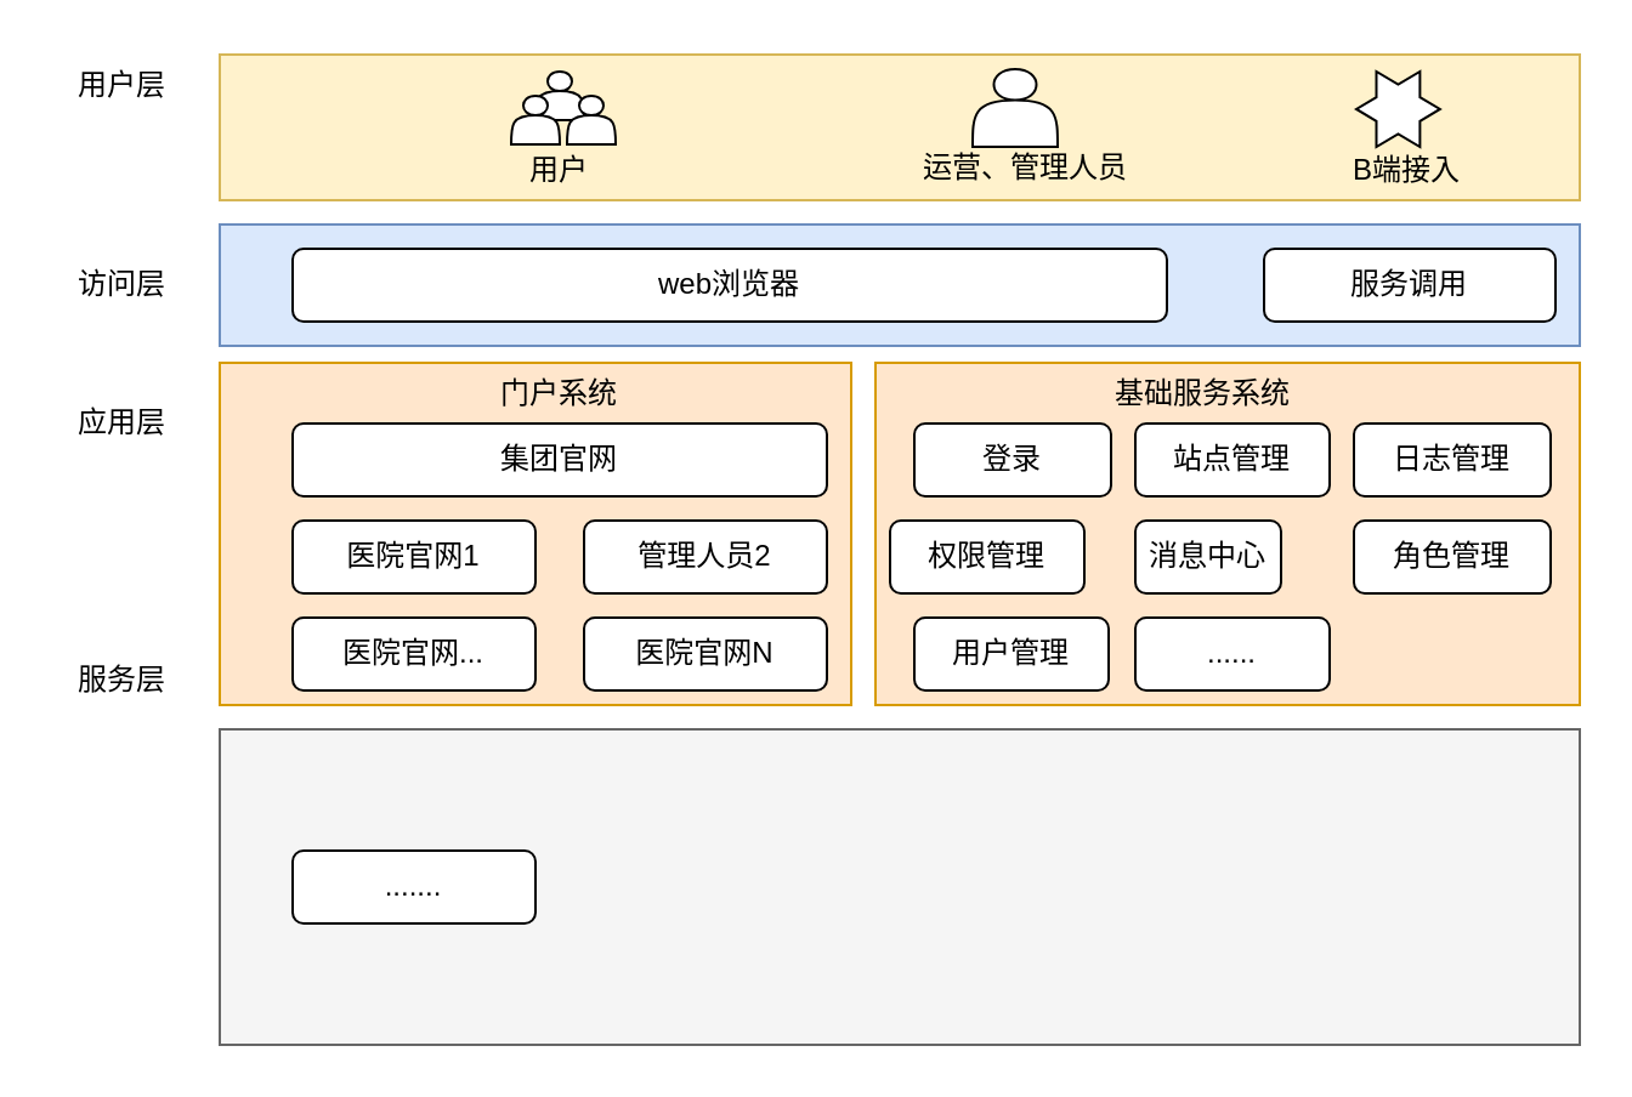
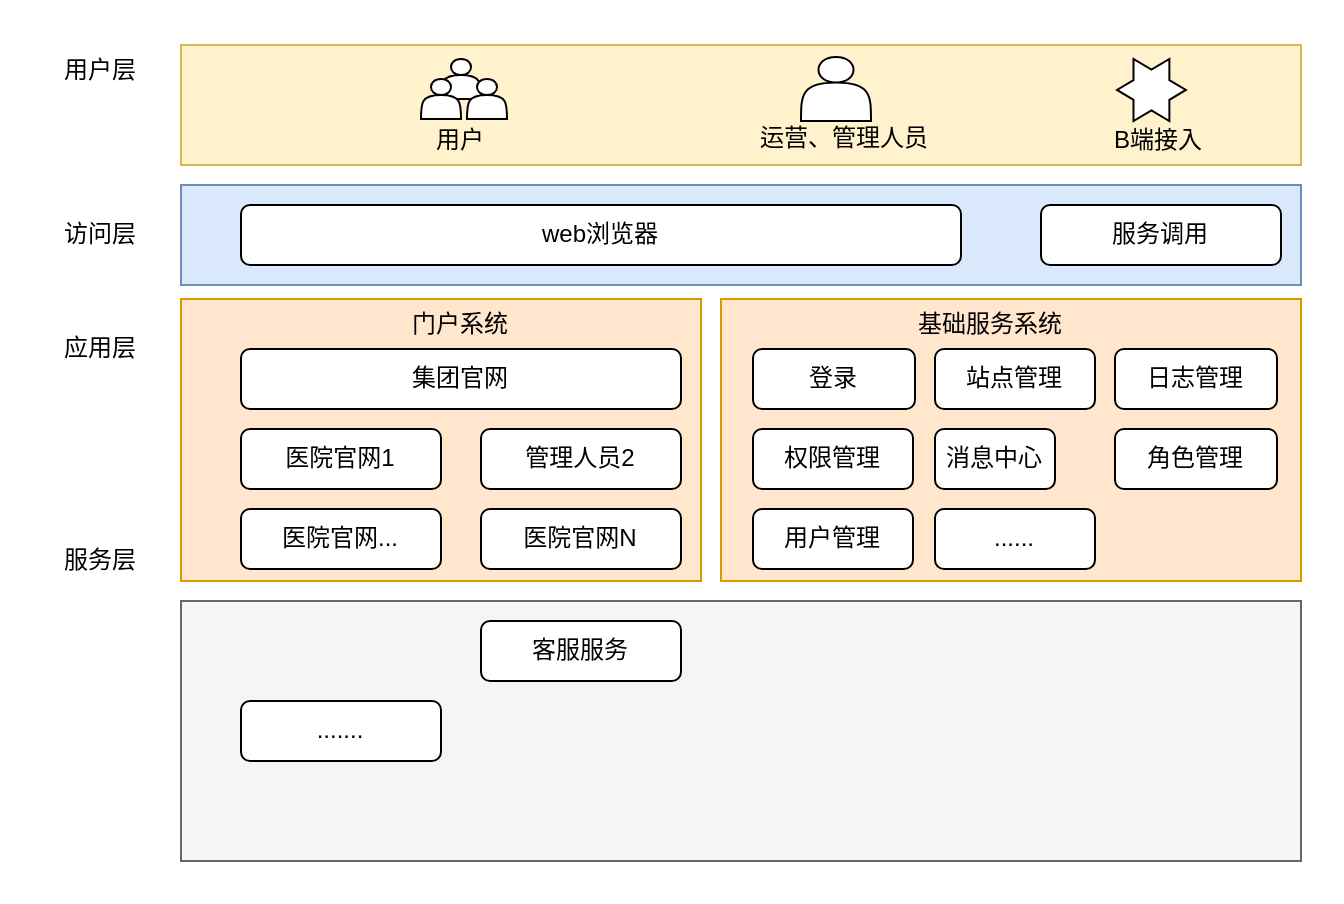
  <mxCell id="0" />
  <mxCell id="1" parent="0" />
  <mxCell id="2" value="" style="rounded=0;whiteSpace=wrap;html=1;fillColor=#ffe6cc;strokeColor=#d79b00;" vertex="1" parent="1"><mxGeometry x="90" y="149" width="260" height="141" as="geometry" /></mxCell>
  <mxCell id="3" value="访问层" style="text;html=1;strokeColor=none;fillColor=none;align=center;verticalAlign=middle;whiteSpace=wrap;rounded=0;" vertex="1" parent="1"><mxGeometry y="102" width="60" height="30" as="geometry" x="20" /></mxCell>
  <mxCell id="4" value="集团官网" style="rounded=1;whiteSpace=wrap;html=1;" vertex="1" parent="1"><mxGeometry x="120" y="174" width="220" height="30" as="geometry" /></mxCell>
  <mxCell id="5" value="医院官网1" style="rounded=1;whiteSpace=wrap;html=1;" vertex="1" parent="1"><mxGeometry x="120" y="214" width="100" height="30" as="geometry" /></mxCell>
  <mxCell id="6" value="管理人员2" style="rounded=1;whiteSpace=wrap;html=1;" vertex="1" parent="1"><mxGeometry x="240" y="214" width="100" height="30" as="geometry" /></mxCell>
  <mxCell id="7" value="医院官网..." style="rounded=1;whiteSpace=wrap;html=1;" vertex="1" parent="1"><mxGeometry x="120" y="254" width="100" height="30" as="geometry" /></mxCell>
  <mxCell id="8" value="医院官网N" style="rounded=1;whiteSpace=wrap;html=1;" vertex="1" parent="1"><mxGeometry x="240" y="254" width="100" height="30" as="geometry" /></mxCell>
  <mxCell id="9" value="" style="rounded=0;whiteSpace=wrap;html=1;fillColor=#dae8fc;strokeColor=#6c8ebf;" vertex="1" parent="1"><mxGeometry x="90" y="92" width="560" height="50" as="geometry" /></mxCell>
  <mxCell id="10" value="web浏览器" style="rounded=1;whiteSpace=wrap;html=1;" vertex="1" parent="1"><mxGeometry x="120" y="102" width="360" height="30" as="geometry" /></mxCell>
  <mxCell id="11" value="用户层" style="text;html=1;strokeColor=none;fillColor=none;align=center;verticalAlign=middle;whiteSpace=wrap;rounded=0;" vertex="1" parent="1"><mxGeometry y="20" width="60" height="30" as="geometry" x="20" /></mxCell>
  <mxCell id="12" value="" style="rounded=0;whiteSpace=wrap;html=1;fillColor=#fff2cc;strokeColor=#d6b656;" vertex="1" parent="1"><mxGeometry x="90" y="22" width="560" height="60" as="geometry" /></mxCell>
  <mxCell id="13" value="" style="shape=actor;whiteSpace=wrap;html=1;" vertex="1" parent="1"><mxGeometry x="220" y="29" width="20" height="20" as="geometry" /></mxCell>
  <mxCell id="14" value="" style="shape=actor;whiteSpace=wrap;html=1;" vertex="1" parent="1"><mxGeometry x="210" y="39" width="20" height="20" as="geometry" /></mxCell>
  <mxCell id="15" value="" style="shape=actor;whiteSpace=wrap;html=1;" vertex="1" parent="1"><mxGeometry x="233" y="39" width="20" height="20" as="geometry" /></mxCell>
  <mxCell id="16" value="用户" style="text;html=1;strokeColor=none;fillColor=none;align=center;verticalAlign=middle;whiteSpace=wrap;rounded=0;" vertex="1" parent="1"><mxGeometry x="200" y="60" width="60" height="20" as="geometry" /></mxCell>
  <mxCell id="17" value="" style="shape=actor;whiteSpace=wrap;html=1;" vertex="1" parent="1"><mxGeometry x="400" y="28" width="35" height="32" as="geometry" /></mxCell>
  <mxCell id="18" value="运营、管理人员" style="text;html=1;strokeColor=none;fillColor=none;align=center;verticalAlign=middle;whiteSpace=wrap;rounded=0;" vertex="1" parent="1"><mxGeometry x="352" y="59" width="140" height="20" as="geometry" /></mxCell>
  <mxCell id="19" value="" style="verticalLabelPosition=bottom;verticalAlign=top;html=1;shape=mxgraph.basic.6_point_star" vertex="1" parent="1"><mxGeometry x="558" y="29" width="34.44" height="31" as="geometry" /></mxCell>
  <mxCell id="20" value="B端接入" style="text;html=1;strokeColor=none;fillColor=none;align=center;verticalAlign=middle;whiteSpace=wrap;rounded=0;" vertex="1" parent="1"><mxGeometry x="539" y="60" width="80" height="20" as="geometry" /></mxCell>
  <mxCell id="21" value="服务调用" style="rounded=1;whiteSpace=wrap;html=1;" vertex="1" parent="1"><mxGeometry x="520" y="102" width="120" height="30" as="geometry" /></mxCell>
  <mxCell id="22" value="" style="rounded=0;whiteSpace=wrap;html=1;fillColor=#f5f5f5;strokeColor=#666666;fontColor=#333333;" vertex="1" parent="1"><mxGeometry x="90" y="300" width="560" height="130" as="geometry" /></mxCell>
  <mxCell id="23" value="应用层" style="text;html=1;strokeColor=none;fillColor=none;align=center;verticalAlign=middle;whiteSpace=wrap;rounded=0;" vertex="1" parent="1"><mxGeometry y="159" width="60" height="30" as="geometry" x="20" /></mxCell>
  <mxCell id="24" value="" style="rounded=0;whiteSpace=wrap;html=1;fillColor=#ffe6cc;strokeColor=#d79b00;" vertex="1" parent="1"><mxGeometry x="360" y="149" width="290" height="141" as="geometry" /></mxCell>
  <mxCell id="25" value="登录" style="rounded=1;whiteSpace=wrap;html=1;" vertex="1" parent="1"><mxGeometry x="376" y="174" width="81" height="30" as="geometry" /></mxCell>
  <mxCell id="26" value="站点管理" style="rounded=1;whiteSpace=wrap;html=1;" vertex="1" parent="1"><mxGeometry x="467" y="174" width="80" height="30" as="geometry" /></mxCell>
  <mxCell id="27" value="日志管理" style="rounded=1;whiteSpace=wrap;html=1;" vertex="1" parent="1"><mxGeometry x="557" y="174" width="81" height="30" as="geometry" /></mxCell>
- <mxCell id="28" value="权限管理" style="rounded=1;whiteSpace=wrap;html=1;" vertex="1" parent="1"><mxGeometry x="366" y="214" width="80" height="30" as="geometry" /></mxCell>
+ <mxCell id="28" value="权限管理" style="rounded=1;whiteSpace=wrap;html=1;" vertex="1" parent="1"><mxGeometry x="376" y="214" width="80" height="30" as="geometry" /></mxCell>
  <mxCell id="29" value="消息中心" style="rounded=1;whiteSpace=wrap;html=1;" vertex="1" parent="1"><mxGeometry x="467" y="214" width="60" height="30" as="geometry" /></mxCell>
  <mxCell id="30" value="角色管理" style="rounded=1;whiteSpace=wrap;html=1;" vertex="1" parent="1"><mxGeometry x="557" y="214" width="81" height="30" as="geometry" /></mxCell>
  <mxCell id="31" value="用户管理" style="rounded=1;whiteSpace=wrap;html=1;" vertex="1" parent="1"><mxGeometry x="376" y="254" width="80" height="30" as="geometry" /></mxCell>
  <mxCell id="32" value="......" style="rounded=1;whiteSpace=wrap;html=1;" vertex="1" parent="1"><mxGeometry x="467" y="254" width="80" height="30" as="geometry" /></mxCell>
  <mxCell id="33" value="门户系统" style="text;html=1;strokeColor=none;fillColor=none;align=center;verticalAlign=middle;whiteSpace=wrap;rounded=0;" vertex="1" parent="1"><mxGeometry x="200" y="147" width="60" height="30" as="geometry" /></mxCell>
  <mxCell id="34" value="基础服务系统" style="text;html=1;strokeColor=none;fillColor=none;align=center;verticalAlign=middle;whiteSpace=wrap;rounded=0;" vertex="1" parent="1"><mxGeometry x="440" y="147" width="110" height="30" as="geometry" /></mxCell>
  <mxCell id="35" value="服务层" style="text;html=1;strokeColor=none;fillColor=none;align=center;verticalAlign=middle;whiteSpace=wrap;rounded=0;" vertex="1" parent="1"><mxGeometry x="20" y="265" width="60" height="30" as="geometry" /></mxCell>
+ <mxCell id="36" value="客服服务" style="rounded=1;whiteSpace=wrap;html=1;" vertex="1" parent="1"><mxGeometry x="240" y="310" width="100" height="30" as="geometry" /></mxCell>
  <mxCell id="37" value="......." style="rounded=1;whiteSpace=wrap;html=1;" vertex="1" parent="1"><mxGeometry x="120" y="350" width="100" height="30" as="geometry" /></mxCell>
